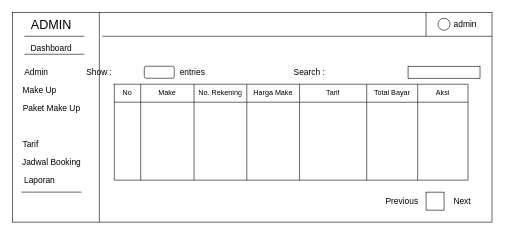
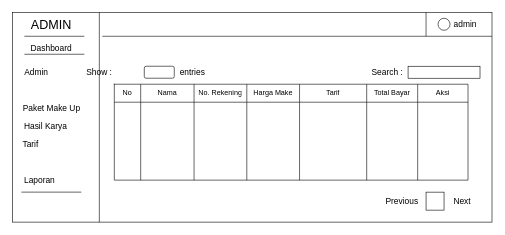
  <mxCell id="0" />
  <mxCell id="1" parent="0" />
  <mxCell id="2" value="" style="rounded=0;whiteSpace=wrap;html=1;" parent="1" vertex="1"><mxGeometry x="20" y="20" width="800" height="350" as="geometry" /></mxCell>
  <mxCell id="3" value="" style="endArrow=none;html=1;" parent="1" edge="1"><mxGeometry width="50" height="50" relative="1" as="geometry"><mxPoint x="165" y="20" as="sourcePoint" /><mxPoint x="165" y="370" as="targetPoint" /></mxGeometry></mxCell>
  <mxCell id="4" value="" style="endArrow=none;html=1;" parent="1" edge="1"><mxGeometry width="50" height="50" relative="1" as="geometry"><mxPoint x="40" y="60" as="sourcePoint" /><mxPoint x="140" y="60" as="targetPoint" /></mxGeometry></mxCell>
  <mxCell id="5" value="" style="endArrow=none;html=1;" parent="1" edge="1"><mxGeometry width="50" height="50" relative="1" as="geometry"><mxPoint x="40" y="90" as="sourcePoint" /><mxPoint x="140" y="90" as="targetPoint" /></mxGeometry></mxCell>
  <mxCell id="6" value="ADMIN" style="text;html=1;strokeColor=none;fillColor=none;align=center;verticalAlign=middle;whiteSpace=wrap;rounded=0;fontSize=21;" parent="1" vertex="1"><mxGeometry x="30" y="20" width="110" height="40" as="geometry" /></mxCell>
  <mxCell id="7" value="Dashboard" style="text;html=1;strokeColor=none;fillColor=none;align=center;verticalAlign=middle;whiteSpace=wrap;rounded=0;fontSize=14;" parent="1" vertex="1"><mxGeometry x="65" y="70" width="40" height="20" as="geometry" /></mxCell>
  <mxCell id="8" value="Admin" style="text;html=1;strokeColor=none;fillColor=none;align=center;verticalAlign=middle;whiteSpace=wrap;rounded=0;fontSize=14;" parent="1" vertex="1"><mxGeometry x="40" y="110" width="40" height="20" as="geometry" /></mxCell>
- <mxCell id="9" value="Make Up" style="text;html=1;align=center;verticalAlign=middle;resizable=0;points=[];autosize=1;fontSize=14;" parent="1" vertex="1"><mxGeometry x="30" y="140" width="70" height="20" as="geometry" /></mxCell>
  <mxCell id="10" value="Paket Make Up" style="text;html=1;align=center;verticalAlign=middle;resizable=0;points=[];autosize=1;fontSize=14;" parent="1" vertex="1"><mxGeometry x="30" y="170" width="110" height="20" as="geometry" /></mxCell>
+ <mxCell id="11" value="Hasil Karya" style="text;html=1;align=center;verticalAlign=middle;resizable=0;points=[];autosize=1;fontSize=14;" parent="1" vertex="1"><mxGeometry x="30" y="200" width="90" height="20" as="geometry" /></mxCell>
  <mxCell id="12" value="Tarif" style="text;html=1;align=center;verticalAlign=middle;resizable=0;points=[];autosize=1;fontSize=14;" parent="1" vertex="1"><mxGeometry x="30" y="230" width="40" height="20" as="geometry" /></mxCell>
- <mxCell id="13" value="Jadwal Booking" style="text;html=1;align=center;verticalAlign=middle;resizable=0;points=[];autosize=1;fontSize=14;" parent="1" vertex="1"><mxGeometry x="30" y="260" width="110" height="20" as="geometry" /></mxCell>
  <mxCell id="14" value="Laporan" style="text;html=1;align=center;verticalAlign=middle;resizable=0;points=[];autosize=1;fontSize=14;" parent="1" vertex="1"><mxGeometry x="30" y="290" width="70" height="20" as="geometry" /></mxCell>
  <mxCell id="15" value="" style="endArrow=none;html=1;" parent="1" edge="1"><mxGeometry width="50" height="50" relative="1" as="geometry"><mxPoint x="35" y="320" as="sourcePoint" /><mxPoint x="135" y="320" as="targetPoint" /></mxGeometry></mxCell>
  <mxCell id="16" value="" style="endArrow=none;html=1;fontSize=14;" parent="1" edge="1"><mxGeometry width="50" height="50" relative="1" as="geometry"><mxPoint x="170" y="60" as="sourcePoint" /><mxPoint x="820" y="60" as="targetPoint" /></mxGeometry></mxCell>
  <mxCell id="17" value="" style="endArrow=none;html=1;fontSize=14;" parent="1" edge="1"><mxGeometry width="50" height="50" relative="1" as="geometry"><mxPoint x="710" y="60" as="sourcePoint" /><mxPoint x="710" y="20" as="targetPoint" /></mxGeometry></mxCell>
  <mxCell id="18" value="admin" style="text;html=1;align=center;verticalAlign=middle;resizable=0;points=[];autosize=1;fontSize=14;" parent="1" vertex="1"><mxGeometry x="750" y="30" width="50" height="20" as="geometry" /></mxCell>
  <mxCell id="19" value="" style="ellipse;whiteSpace=wrap;html=1;aspect=fixed;fontSize=14;" parent="1" vertex="1"><mxGeometry x="730" y="30" width="20" height="20" as="geometry" /></mxCell>
  <mxCell id="20" value="" style="shape=table;html=1;whiteSpace=wrap;startSize=0;container=1;collapsible=0;childLayout=tableLayout;fontSize=14;" parent="1" vertex="1"><mxGeometry x="190" y="140" width="590" height="160" as="geometry" /></mxCell>
  <mxCell id="21" style="shape=partialRectangle;html=1;whiteSpace=wrap;collapsible=0;dropTarget=0;pointerEvents=0;fillColor=none;top=0;left=0;bottom=0;right=0;points=[[0,0.5],[1,0.5]];portConstraint=eastwest;" parent="20" vertex="1"><mxGeometry width="590" height="30" as="geometry" /></mxCell>
  <mxCell id="22" value="No" style="shape=partialRectangle;html=1;whiteSpace=wrap;connectable=0;fillColor=none;top=0;left=0;bottom=0;right=0;overflow=hidden;" parent="21" vertex="1"><mxGeometry width="44" height="30" as="geometry" /></mxCell>
- <mxCell id="23" value="Make" style="shape=partialRectangle;html=1;whiteSpace=wrap;connectable=0;fillColor=none;top=0;left=0;bottom=0;right=0;overflow=hidden;" parent="21" vertex="1"><mxGeometry x="44" width="89" height="30" as="geometry" /></mxCell>
+ <mxCell id="23" value="Nama" style="shape=partialRectangle;html=1;whiteSpace=wrap;connectable=0;fillColor=none;top=0;left=0;bottom=0;right=0;overflow=hidden;" parent="21" vertex="1"><mxGeometry x="44" width="89" height="30" as="geometry" /></mxCell>
  <mxCell id="24" value="No. Rekening" style="shape=partialRectangle;html=1;whiteSpace=wrap;connectable=0;fillColor=none;top=0;left=0;bottom=0;right=0;overflow=hidden;" parent="21" vertex="1"><mxGeometry x="133" width="88" height="30" as="geometry" /></mxCell>
  <mxCell id="25" value="Harga Make" style="shape=partialRectangle;html=1;whiteSpace=wrap;connectable=0;fillColor=none;top=0;left=0;bottom=0;right=0;overflow=hidden;" parent="21" vertex="1"><mxGeometry x="221" width="88" height="30" as="geometry" /></mxCell>
  <mxCell id="26" value="Tarif" style="shape=partialRectangle;html=1;whiteSpace=wrap;connectable=0;fillColor=none;top=0;left=0;bottom=0;right=0;overflow=hidden;" parent="21" vertex="1"><mxGeometry x="309" width="112" height="30" as="geometry" /></mxCell>
  <mxCell id="27" value="Total Bayar" style="shape=partialRectangle;html=1;whiteSpace=wrap;connectable=0;fillColor=none;top=0;left=0;bottom=0;right=0;overflow=hidden;" parent="21" vertex="1"><mxGeometry x="421" width="85" height="30" as="geometry" /></mxCell>
  <mxCell id="28" value="Aksi" style="shape=partialRectangle;html=1;whiteSpace=wrap;connectable=0;fillColor=none;top=0;left=0;bottom=0;right=0;overflow=hidden;" parent="21" vertex="1"><mxGeometry x="506" width="84" height="30" as="geometry" /></mxCell>
  <mxCell id="29" value="" style="shape=partialRectangle;html=1;whiteSpace=wrap;collapsible=0;dropTarget=0;pointerEvents=0;fillColor=none;top=0;left=0;bottom=0;right=0;points=[[0,0.5],[1,0.5]];portConstraint=eastwest;" parent="20" vertex="1"><mxGeometry y="30" width="590" height="130" as="geometry" /></mxCell>
  <mxCell id="30" value="" style="shape=partialRectangle;html=1;whiteSpace=wrap;connectable=0;fillColor=none;top=0;left=0;bottom=0;right=0;overflow=hidden;" parent="29" vertex="1"><mxGeometry width="44" height="130" as="geometry" /></mxCell>
  <mxCell id="31" value="" style="shape=partialRectangle;html=1;whiteSpace=wrap;connectable=0;fillColor=none;top=0;left=0;bottom=0;right=0;overflow=hidden;" parent="29" vertex="1"><mxGeometry x="44" width="89" height="130" as="geometry" /></mxCell>
  <mxCell id="32" value="" style="shape=partialRectangle;html=1;whiteSpace=wrap;connectable=0;fillColor=none;top=0;left=0;bottom=0;right=0;overflow=hidden;" parent="29" vertex="1"><mxGeometry x="133" width="88" height="130" as="geometry" /></mxCell>
  <mxCell id="33" style="shape=partialRectangle;html=1;whiteSpace=wrap;connectable=0;fillColor=none;top=0;left=0;bottom=0;right=0;overflow=hidden;" parent="29" vertex="1"><mxGeometry x="221" width="88" height="130" as="geometry" /></mxCell>
  <mxCell id="34" style="shape=partialRectangle;html=1;whiteSpace=wrap;connectable=0;fillColor=none;top=0;left=0;bottom=0;right=0;overflow=hidden;" parent="29" vertex="1"><mxGeometry x="309" width="112" height="130" as="geometry" /></mxCell>
  <mxCell id="35" style="shape=partialRectangle;html=1;whiteSpace=wrap;connectable=0;fillColor=none;top=0;left=0;bottom=0;right=0;overflow=hidden;" parent="29" vertex="1"><mxGeometry x="421" width="85" height="130" as="geometry" /></mxCell>
  <mxCell id="36" style="shape=partialRectangle;html=1;whiteSpace=wrap;connectable=0;fillColor=none;top=0;left=0;bottom=0;right=0;overflow=hidden;" parent="29" vertex="1"><mxGeometry x="506" width="84" height="130" as="geometry" /></mxCell>
  <mxCell id="37" value="" style="rounded=0;whiteSpace=wrap;html=1;fontSize=14;" parent="1" vertex="1"><mxGeometry x="680" y="110" width="120" height="20" as="geometry" /></mxCell>
- <mxCell id="38" value="Search :" style="text;html=1;align=center;verticalAlign=middle;resizable=0;points=[];autosize=1;fontSize=14;" parent="1" vertex="1"><mxGeometry x="480" y="110" width="70" height="20" as="geometry" /></mxCell>
+ <mxCell id="38" value="Search :" style="text;html=1;align=center;verticalAlign=middle;resizable=0;points=[];autosize=1;fontSize=14;" parent="1" vertex="1"><mxGeometry x="610" y="110" width="70" height="20" as="geometry" /></mxCell>
  <mxCell id="39" value="Show :" style="text;html=1;strokeColor=none;fillColor=none;align=center;verticalAlign=middle;whiteSpace=wrap;rounded=0;fontSize=14;" parent="1" vertex="1"><mxGeometry x="140" y="110" width="50" height="20" as="geometry" /></mxCell>
  <mxCell id="40" value="" style="rounded=1;whiteSpace=wrap;html=1;fontSize=14;" parent="1" vertex="1"><mxGeometry x="240" y="110" width="50" height="20" as="geometry" /></mxCell>
  <mxCell id="41" style="edgeStyle=orthogonalEdgeStyle;rounded=0;orthogonalLoop=1;jettySize=auto;html=1;exitX=0.5;exitY=1;exitDx=0;exitDy=0;fontSize=14;" parent="1" source="39" target="39" edge="1"><mxGeometry relative="1" as="geometry" /></mxCell>
  <mxCell id="42" value="entries" style="text;html=1;align=center;verticalAlign=middle;resizable=0;points=[];autosize=1;fontSize=14;" parent="1" vertex="1"><mxGeometry x="290" y="110" width="60" height="20" as="geometry" /></mxCell>
  <mxCell id="43" value="" style="whiteSpace=wrap;html=1;aspect=fixed;fontSize=14;" parent="1" vertex="1"><mxGeometry x="710" y="320" width="30" height="30" as="geometry" /></mxCell>
  <mxCell id="44" value="Previous" style="text;html=1;strokeColor=none;fillColor=none;align=center;verticalAlign=middle;whiteSpace=wrap;rounded=0;fontSize=14;" parent="1" vertex="1"><mxGeometry x="650" y="325" width="40" height="20" as="geometry" /></mxCell>
  <mxCell id="45" value="Next" style="text;html=1;align=center;verticalAlign=middle;resizable=0;points=[];autosize=1;fontSize=14;" parent="1" vertex="1"><mxGeometry x="750" y="325" width="40" height="20" as="geometry" /></mxCell>
